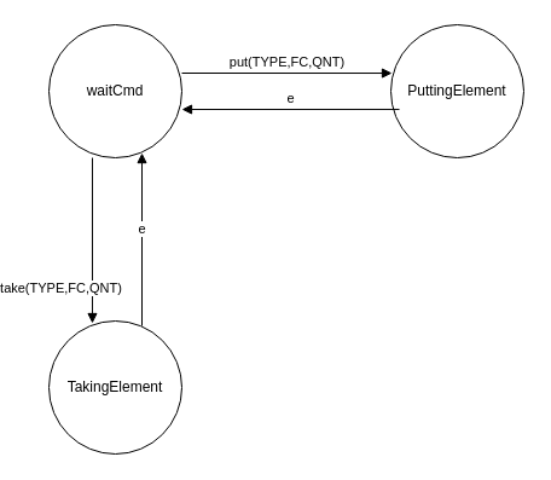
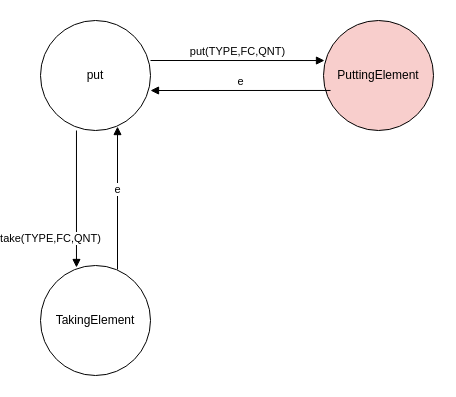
  <mxCell id="0" />
  <mxCell id="1" parent="0" />
- <mxCell id="2" value="waitCmd" style="ellipse;whiteSpace=wrap;html=1;" vertex="1" parent="1"><mxGeometry x="20" y="20" width="110" height="110" as="geometry" /></mxCell>
- <mxCell id="3" value="PuttingElement" style="ellipse;whiteSpace=wrap;html=1;" vertex="1" parent="1"><mxGeometry x="303" y="20" width="110" height="110" as="geometry" /></mxCell>
+ <mxCell id="2" value="put" style="ellipse;whiteSpace=wrap;html=1;" vertex="1" parent="1"><mxGeometry x="20" y="20" width="110" height="110" as="geometry" /></mxCell>
+ <mxCell id="3" value="PuttingElement" style="ellipse;whiteSpace=wrap;html=1;fillColor=#f8cecc;" vertex="1" parent="1"><mxGeometry x="303" y="20" width="110" height="110" as="geometry" /></mxCell>
  <mxCell id="4" value="TakingElement" style="ellipse;whiteSpace=wrap;html=1;" vertex="1" parent="1"><mxGeometry x="20" y="265" width="110" height="110" as="geometry" /></mxCell>
  <mxCell id="5" value="put(TYPE,FC,QNT)" style="html=1;verticalAlign=bottom;endArrow=block;entryX=0.009;entryY=0.364;entryDx=0;entryDy=0;entryPerimeter=0;" edge="1" parent="1" target="3"><mxGeometry width="80" relative="1" as="geometry"><mxPoint x="130" y="60" as="sourcePoint" /><mxPoint x="210" y="60" as="targetPoint" /></mxGeometry></mxCell>
  <mxCell id="6" value="e" style="html=1;verticalAlign=bottom;endArrow=none;entryX=0.064;entryY=0.636;entryDx=0;entryDy=0;entryPerimeter=0;startArrow=block;startFill=1;endFill=0;" edge="1" parent="1" target="3"><mxGeometry width="80" relative="1" as="geometry"><mxPoint x="130" y="90" as="sourcePoint" /><mxPoint x="210" y="90" as="targetPoint" /></mxGeometry></mxCell>
  <mxCell id="7" value="take(TYPE,FC,QNT)" style="html=1;verticalAlign=bottom;endArrow=block;exitX=0.327;exitY=1;exitDx=0;exitDy=0;exitPerimeter=0;entryX=0.327;entryY=0.018;entryDx=0;entryDy=0;entryPerimeter=0;" edge="1" parent="1" source="2" target="4"><mxGeometry x="0.711" y="-26" width="80" relative="1" as="geometry"><mxPoint x="80" y="200" as="sourcePoint" /><mxPoint x="160" y="200" as="targetPoint" /><mxPoint as="offset" /></mxGeometry></mxCell>
  <mxCell id="8" value="e" style="html=1;verticalAlign=bottom;endArrow=block;exitX=0.7;exitY=0.036;exitDx=0;exitDy=0;exitPerimeter=0;entryX=0.7;entryY=0.964;entryDx=0;entryDy=0;entryPerimeter=0;" edge="1" parent="1" source="4" target="2"><mxGeometry width="80" relative="1" as="geometry"><mxPoint x="100" y="230" as="sourcePoint" /><mxPoint x="180" y="230" as="targetPoint" /></mxGeometry></mxCell>
